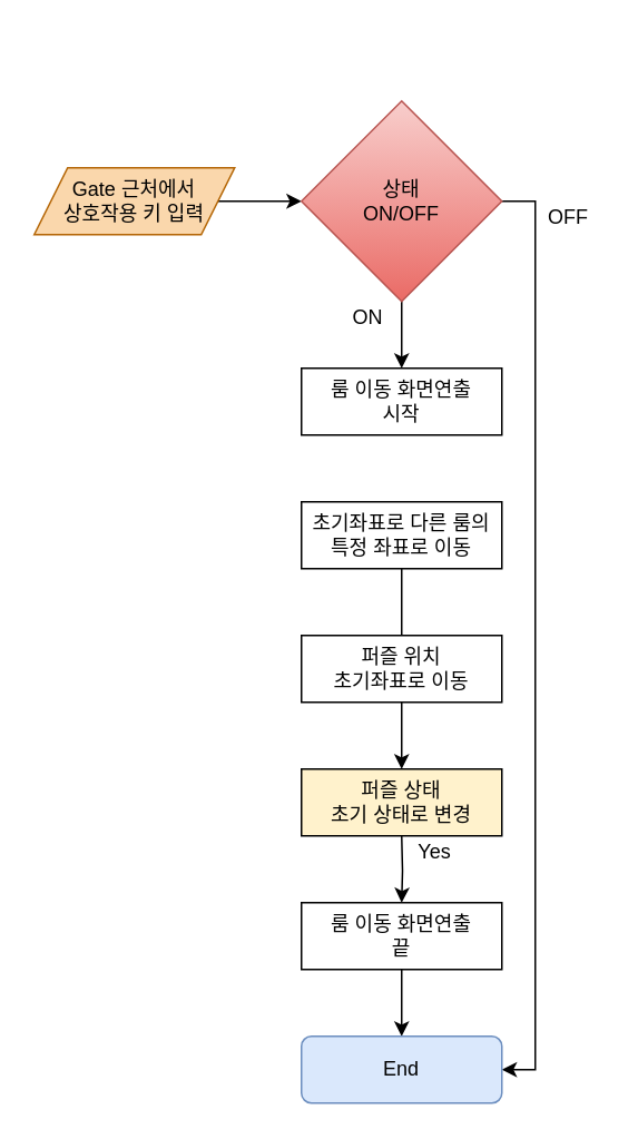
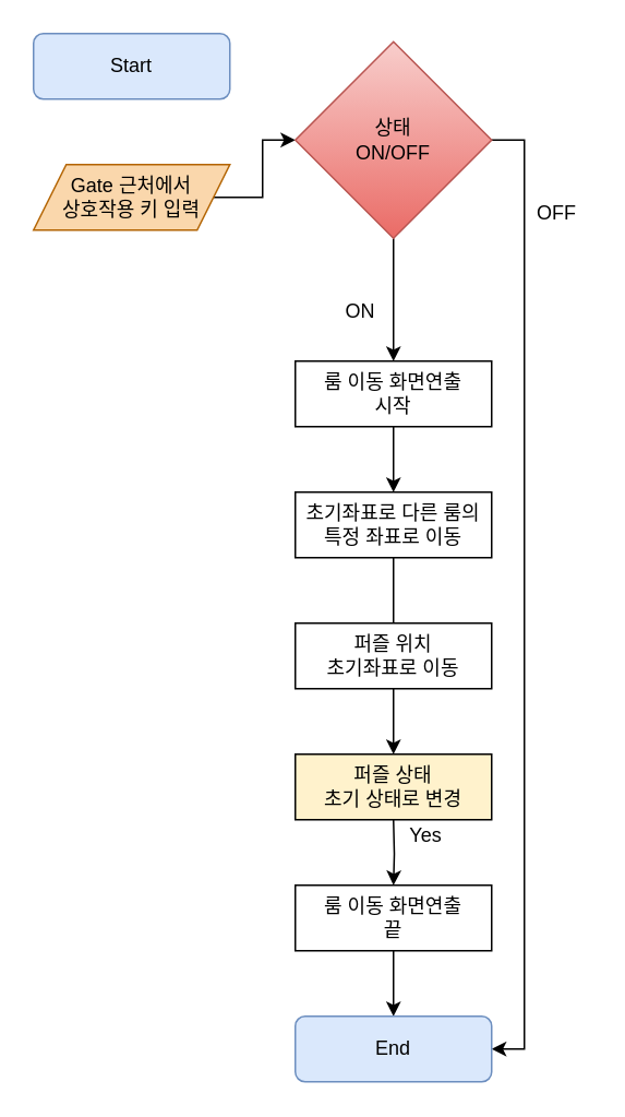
  <mxCell id="0" />
  <mxCell id="1" parent="0" />
+ <mxCell id="2" value="Start" style="rounded=1;whiteSpace=wrap;html=1;fillColor=#dae8fc;strokeColor=#6c8ebf;" parent="1" vertex="1"><mxGeometry x="20" y="20" width="120" height="40" as="geometry" /></mxCell>
  <mxCell id="3" style="edgeStyle=orthogonalEdgeStyle;rounded=0;orthogonalLoop=1;jettySize=auto;html=1;exitX=1;exitY=0.5;exitDx=0;exitDy=0;" parent="1" source="4" target="7" edge="1"><mxGeometry relative="1" as="geometry"><mxPoint x="180" y="120" as="targetPoint" /><Array as="points" /></mxGeometry></mxCell>
  <mxCell id="4" value="Gate 근처에서&lt;br&gt;상호작용 키 입력" style="shape=parallelogram;perimeter=parallelogramPerimeter;whiteSpace=wrap;html=1;fixedSize=1;fillColor=#fad7ac;strokeColor=#b46504;" parent="1" vertex="1"><mxGeometry x="20" y="100" width="120" height="40" as="geometry" /></mxCell>
  <mxCell id="5" style="edgeStyle=orthogonalEdgeStyle;rounded=0;orthogonalLoop=1;jettySize=auto;html=1;exitX=0.5;exitY=1;exitDx=0;exitDy=0;" parent="1" source="7" target="15" edge="1"><mxGeometry relative="1" as="geometry"><mxPoint x="240" y="220" as="targetPoint" /></mxGeometry></mxCell>
  <mxCell id="6" style="edgeStyle=orthogonalEdgeStyle;rounded=0;orthogonalLoop=1;jettySize=auto;html=1;exitX=1;exitY=0.5;exitDx=0;exitDy=0;entryX=1;entryY=0.5;entryDx=0;entryDy=0;" parent="1" source="7" target="18" edge="1"><mxGeometry relative="1" as="geometry" /></mxCell>
- <mxCell id="7" value="상태&lt;br&gt;ON/OFF" style="rhombus;whiteSpace=wrap;html=1;gradientColor=#ea6b66;fillColor=#f8cecc;strokeColor=#b85450;" parent="1" vertex="1"><mxGeometry x="180" y="60" width="120" height="120" as="geometry" /></mxCell>
+ <mxCell id="7" value="상태&lt;br&gt;ON/OFF" style="rhombus;whiteSpace=wrap;html=1;gradientColor=#ea6b66;fillColor=#f8cecc;strokeColor=#b85450;" parent="1" vertex="1"><mxGeometry x="180" y="25" width="120" height="120" as="geometry" /></mxCell>
+ <mxCell id="8" style="edgeStyle=orthogonalEdgeStyle;rounded=0;orthogonalLoop=1;jettySize=auto;html=1;" parent="1" source="15" target="10" edge="1"><mxGeometry relative="1" as="geometry"><mxPoint x="240" y="260" as="sourcePoint" /></mxGeometry></mxCell>
  <mxCell id="9" style="edgeStyle=orthogonalEdgeStyle;rounded=0;orthogonalLoop=1;jettySize=auto;html=1;exitX=0.5;exitY=1;exitDx=0;exitDy=0;" parent="1" source="10" edge="1"><mxGeometry relative="1" as="geometry"><mxPoint x="240" y="380" as="targetPoint" /><Array as="points"><mxPoint x="240" y="400" /><mxPoint x="240" y="400" /></Array></mxGeometry></mxCell>
  <mxCell id="10" value="초기좌표로 다른 룸의&lt;br&gt;특정 좌표로 이동" style="rounded=0;whiteSpace=wrap;html=1;" parent="1" vertex="1"><mxGeometry x="180" y="300" width="120" height="40" as="geometry" /></mxCell>
  <mxCell id="11" style="edgeStyle=orthogonalEdgeStyle;rounded=0;orthogonalLoop=1;jettySize=auto;html=1;exitX=0.5;exitY=1;exitDx=0;exitDy=0;entryX=0.5;entryY=0;entryDx=0;entryDy=0;" parent="1" target="17" edge="1"><mxGeometry relative="1" as="geometry"><mxPoint x="240" y="500" as="sourcePoint" /></mxGeometry></mxCell>
  <mxCell id="12" style="edgeStyle=orthogonalEdgeStyle;rounded=0;orthogonalLoop=1;jettySize=auto;html=1;entryX=0.5;entryY=0;entryDx=0;entryDy=0;" parent="1" source="13" target="14" edge="1"><mxGeometry relative="1" as="geometry"><mxPoint x="240" y="470" as="targetPoint" /></mxGeometry></mxCell>
  <mxCell id="13" value="퍼즐 위치&lt;br&gt;초기좌표로 이동" style="rounded=0;whiteSpace=wrap;html=1;" parent="1" vertex="1"><mxGeometry x="180" y="380" width="120" height="40" as="geometry" /></mxCell>
  <mxCell id="14" value="퍼즐 상태&lt;br&gt;초기 상태로 변경" style="rounded=0;whiteSpace=wrap;html=1;fillColor=#fff2cc;" parent="1" vertex="1"><mxGeometry x="180" y="460" width="120" height="40" as="geometry" /></mxCell>
  <mxCell id="15" value="룸 이동 화면연출&lt;br&gt;시작" style="rounded=0;whiteSpace=wrap;html=1;" parent="1" vertex="1"><mxGeometry x="180" y="220" width="120" height="40" as="geometry" /></mxCell>
  <mxCell id="16" style="edgeStyle=orthogonalEdgeStyle;rounded=0;orthogonalLoop=1;jettySize=auto;html=1;exitX=0.5;exitY=1;exitDx=0;exitDy=0;entryX=0.5;entryY=0;entryDx=0;entryDy=0;" parent="1" source="17" target="18" edge="1"><mxGeometry relative="1" as="geometry" /></mxCell>
  <mxCell id="17" value="룸 이동 화면연출&lt;br&gt;끝" style="rounded=0;whiteSpace=wrap;html=1;" parent="1" vertex="1"><mxGeometry x="180" y="540" width="120" height="40" as="geometry" /></mxCell>
  <mxCell id="18" value="End" style="rounded=1;whiteSpace=wrap;html=1;fillColor=#dae8fc;strokeColor=#6c8ebf;" parent="1" vertex="1"><mxGeometry x="180" y="620" width="120" height="40" as="geometry" /></mxCell>
  <mxCell id="19" value="ON" style="text;html=1;strokeColor=none;fillColor=none;align=center;verticalAlign=middle;whiteSpace=wrap;rounded=0;" parent="1" vertex="1"><mxGeometry x="200" y="180" width="40" height="20" as="geometry" /></mxCell>
  <mxCell id="20" value="OFF" style="text;html=1;strokeColor=none;fillColor=none;align=center;verticalAlign=middle;whiteSpace=wrap;rounded=0;" parent="1" vertex="1"><mxGeometry x="320" y="120" width="40" height="20" as="geometry" /></mxCell>
  <mxCell id="21" value="Yes" style="text;html=1;strokeColor=none;fillColor=none;align=center;verticalAlign=middle;whiteSpace=wrap;rounded=0;" parent="1" vertex="1"><mxGeometry x="240" y="500" width="40" height="20" as="geometry" /></mxCell>
